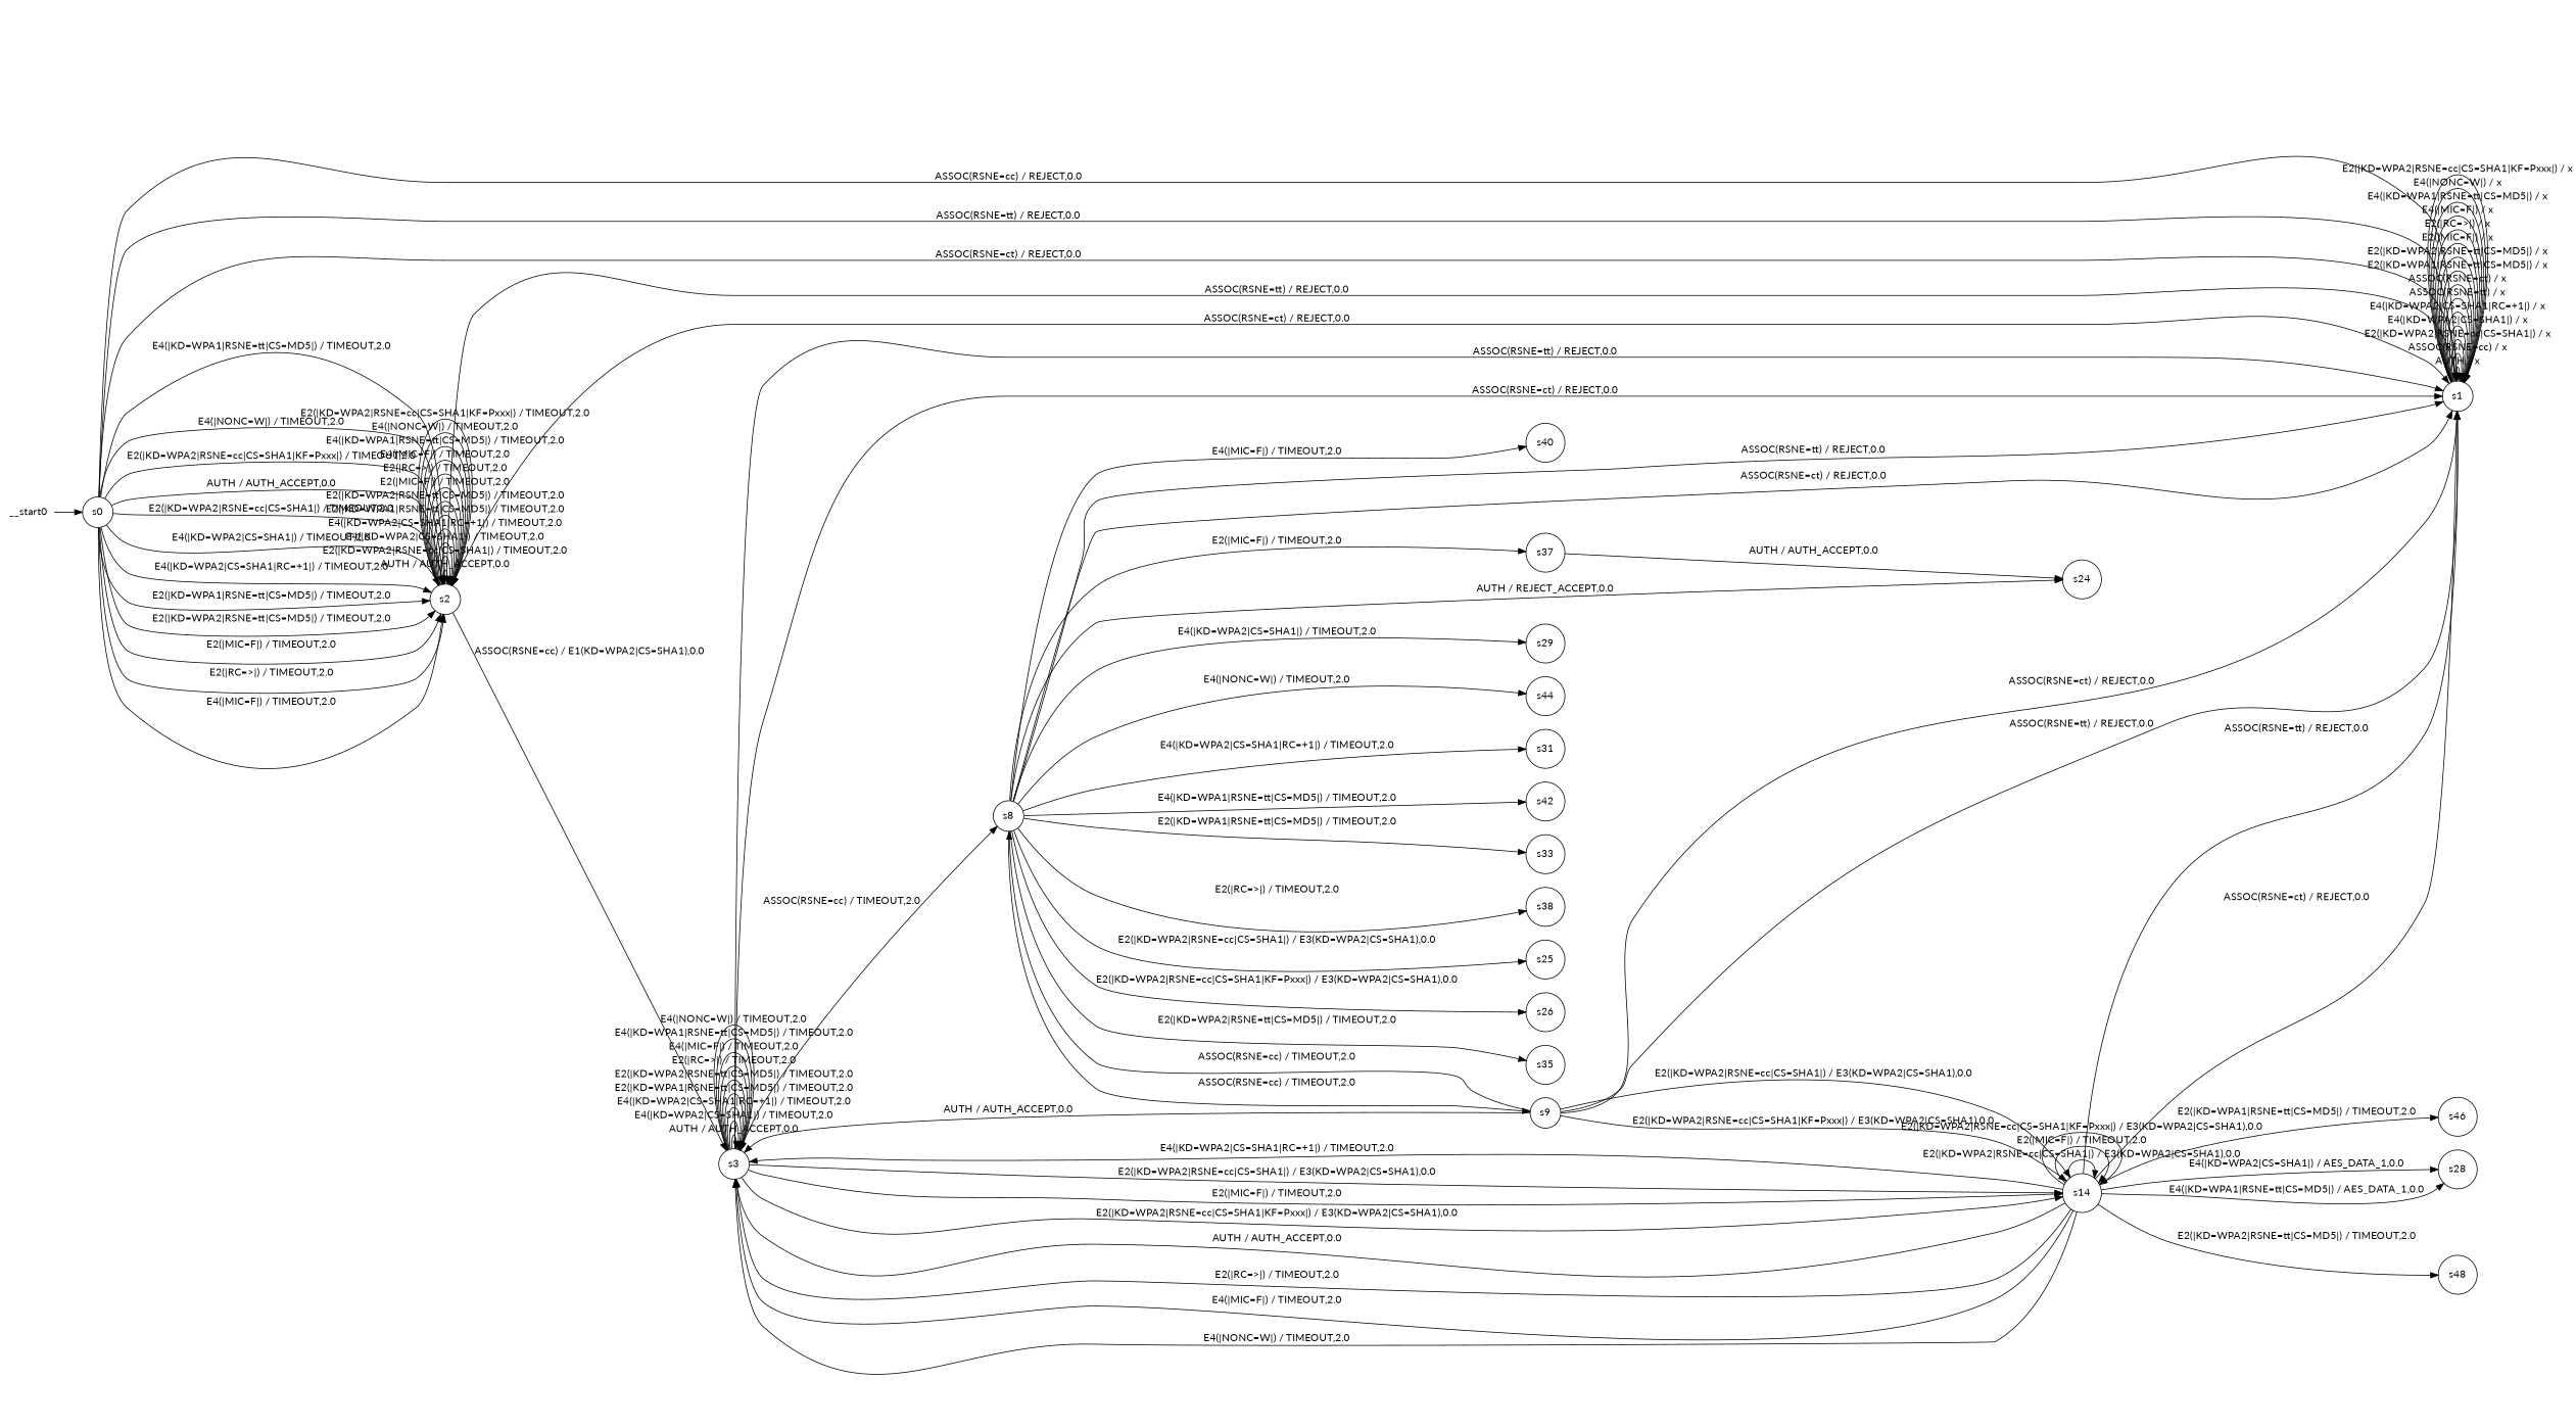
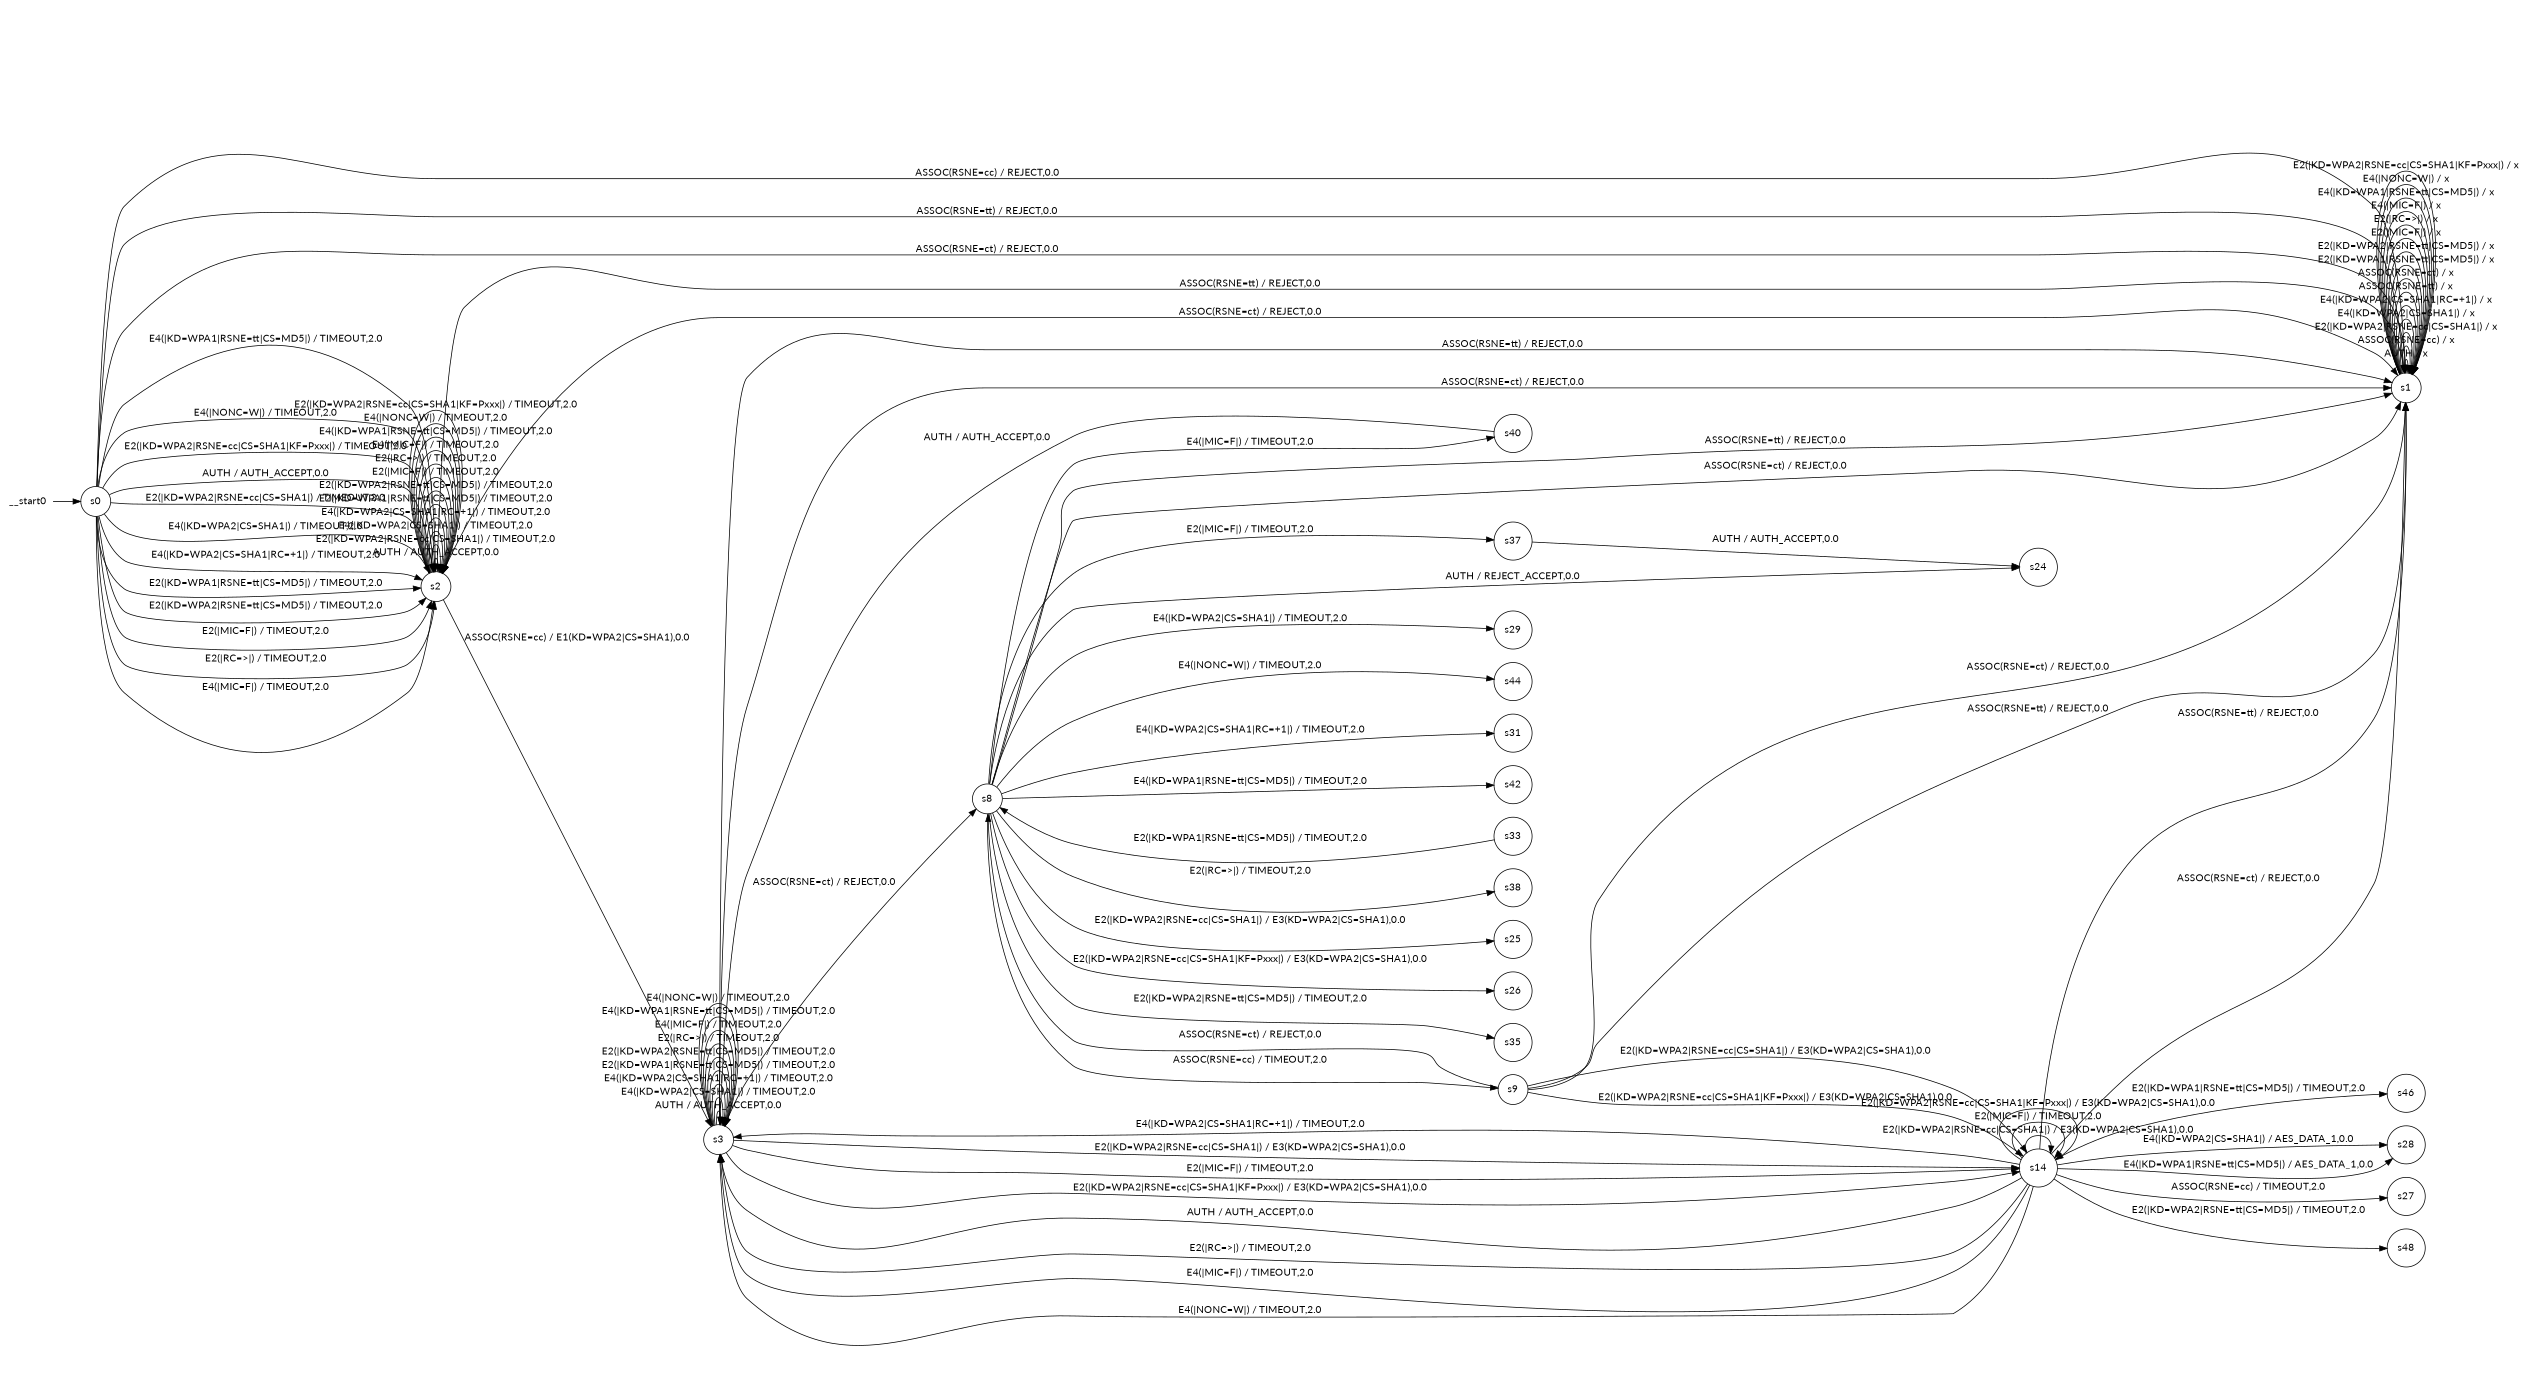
  digraph {
    fontname=Lato
    rankdir=LR
    node [fontname=Lato shape=circle]
    edge [fontname=Lato]
    n1 [label=s0]
    n2 [label=s1]
    n3 [label=s2]
    n4 [label=s3]
    n5 [label=s8]
    n6 [label=s14]
    n7 [label=s35]
    n8 [label=s37]
    n9 [label=s24]
    n10 [label=s9]
    n11 [label=s29]
    n12 [label=s44]
    n13 [label=s31]
    n14 [label=s42]
    n15 [label=s33]
    n16 [label=s40]
    n17 [label=s38]
    n18 [label=s25]
    n19 [label=s26]
    n20 [label=s48]
    n21 [label=s46]
    n22 [label=s28]
+   n23 [label=s27]
    __start0 [height=0 shape=none width=0]
    n1 -> n2 [label="ASSOC(RSNE=cc) / REJECT,0.0"]
    n1 -> n2 [label="ASSOC(RSNE=tt) / REJECT,0.0"]
    n1 -> n2 [label="ASSOC(RSNE=ct) / REJECT,0.0"]
    n1 -> n3 [label="AUTH / AUTH_ACCEPT,0.0"]
    n1 -> n3 [label="E2(|KD=WPA2|RSNE=cc|CS=SHA1|) / TIMEOUT,2.0"]
    n1 -> n3 [label="E4(|KD=WPA2|CS=SHA1|) / TIMEOUT,2.0"]
    n1 -> n3 [label="E4(|KD=WPA2|CS=SHA1|RC=+1|) / TIMEOUT,2.0"]
    n1 -> n3 [label="E2(|KD=WPA1|RSNE=tt|CS=MD5|) / TIMEOUT,2.0"]
    n1 -> n3 [label="E2(|KD=WPA2|RSNE=tt|CS=MD5|) / TIMEOUT,2.0"]
    n1 -> n3 [label="E2(|MIC=F|) / TIMEOUT,2.0"]
    n1 -> n3 [label="E2(|RC=>|) / TIMEOUT,2.0"]
    n1 -> n3 [label="E4(|MIC=F|) / TIMEOUT,2.0"]
    n1 -> n3 [label="E4(|KD=WPA1|RSNE=tt|CS=MD5|) / TIMEOUT,2.0"]
    n1 -> n3 [label="E4(|NONC=W|) / TIMEOUT,2.0"]
    n1 -> n3 [label="E2(|KD=WPA2|RSNE=cc|CS=SHA1|KF=Pxxx|) / TIMEOUT,2.0"]
    n2 -> n2 [label="AUTH / x"]
    n2 -> n2 [label="ASSOC(RSNE=cc) / x"]
    n2 -> n2 [label="E2(|KD=WPA2|RSNE=cc|CS=SHA1|) / x"]
    n2 -> n2 [label="E4(|KD=WPA2|CS=SHA1|) / x"]
    n2 -> n2 [label="E4(|KD=WPA2|CS=SHA1|RC=+1|) / x"]
    n2 -> n2 [label="ASSOC(RSNE=tt) / x"]
    n2 -> n2 [label="ASSOC(RSNE=ct) / x"]
    n2 -> n2 [label="E2(|KD=WPA1|RSNE=tt|CS=MD5|) / x"]
    n2 -> n2 [label="E2(|KD=WPA2|RSNE=tt|CS=MD5|) / x"]
    n2 -> n2 [label="E2(|MIC=F|) / x"]
    n2 -> n2 [label="E2(|RC=>|) / x"]
    n2 -> n2 [label="E4(|MIC=F|) / x"]
    n2 -> n2 [label="E4(|KD=WPA1|RSNE=tt|CS=MD5|) / x"]
    n2 -> n2 [label="E4(|NONC=W|) / x"]
    n2 -> n2 [label="E2(|KD=WPA2|RSNE=cc|CS=SHA1|KF=Pxxx|) / x"]
    n3 -> n2 [label="ASSOC(RSNE=tt) / REJECT,0.0"]
    n3 -> n2 [label="ASSOC(RSNE=ct) / REJECT,0.0"]
    n3 -> n3 [label="AUTH / AUTH_ACCEPT,0.0"]
    n3 -> n3 [label="E2(|KD=WPA2|RSNE=cc|CS=SHA1|) / TIMEOUT,2.0"]
    n3 -> n3 [label="E4(|KD=WPA2|CS=SHA1|) / TIMEOUT,2.0"]
    n3 -> n3 [label="E4(|KD=WPA2|CS=SHA1|RC=+1|) / TIMEOUT,2.0"]
    n3 -> n3 [label="E2(|KD=WPA1|RSNE=tt|CS=MD5|) / TIMEOUT,2.0"]
    n3 -> n3 [label="E2(|KD=WPA2|RSNE=tt|CS=MD5|) / TIMEOUT,2.0"]
    n3 -> n3 [label="E2(|MIC=F|) / TIMEOUT,2.0"]
    n3 -> n3 [label="E2(|RC=>|) / TIMEOUT,2.0"]
    n3 -> n3 [label="E4(|MIC=F|) / TIMEOUT,2.0"]
    n3 -> n3 [label="E4(|KD=WPA1|RSNE=tt|CS=MD5|) / TIMEOUT,2.0"]
    n3 -> n3 [label="E4(|NONC=W|) / TIMEOUT,2.0"]
    n3 -> n3 [label="E2(|KD=WPA2|RSNE=cc|CS=SHA1|KF=Pxxx|) / TIMEOUT,2.0"]
    n3 -> n4 [label="ASSOC(RSNE=cc) / E1(KD=WPA2|CS=SHA1),0.0"]
    n4 -> n2 [label="ASSOC(RSNE=tt) / REJECT,0.0"]
    n4 -> n2 [label="ASSOC(RSNE=ct) / REJECT,0.0"]
    n4 -> n4 [label="AUTH / AUTH_ACCEPT,0.0"]
    n4 -> n4 [label="E4(|KD=WPA2|CS=SHA1|) / TIMEOUT,2.0"]
    n4 -> n4 [label="E4(|KD=WPA2|CS=SHA1|RC=+1|) / TIMEOUT,2.0"]
    n4 -> n4 [label="E2(|KD=WPA1|RSNE=tt|CS=MD5|) / TIMEOUT,2.0"]
    n4 -> n4 [label="E2(|KD=WPA2|RSNE=tt|CS=MD5|) / TIMEOUT,2.0"]
    n4 -> n4 [label="E2(|RC=>|) / TIMEOUT,2.0"]
    n4 -> n4 [label="E4(|MIC=F|) / TIMEOUT,2.0"]
    n4 -> n4 [label="E4(|KD=WPA1|RSNE=tt|CS=MD5|) / TIMEOUT,2.0"]
    n4 -> n4 [label="E4(|NONC=W|) / TIMEOUT,2.0"]
-   n4 -> n5 [label="ASSOC(RSNE=cc) / TIMEOUT,2.0"]
+   n4 -> n5 [label="ASSOC(RSNE=ct) / REJECT,0.0"]
    n4 -> n6 [label="E2(|KD=WPA2|RSNE=cc|CS=SHA1|) / E3(KD=WPA2|CS=SHA1),0.0"]
    n4 -> n6 [label="E2(|MIC=F|) / TIMEOUT,2.0"]
    n4 -> n6 [label="E2(|KD=WPA2|RSNE=cc|CS=SHA1|KF=Pxxx|) / E3(KD=WPA2|CS=SHA1),0.0"]
    n5 -> n2 [label="ASSOC(RSNE=tt) / REJECT,0.0"]
    n5 -> n2 [label="ASSOC(RSNE=ct) / REJECT,0.0"]
    n5 -> n7 [label="E2(|KD=WPA2|RSNE=tt|CS=MD5|) / TIMEOUT,2.0"]
    n5 -> n8 [label="E2(|MIC=F|) / TIMEOUT,2.0"]
    n5 -> n9 [label="AUTH / REJECT_ACCEPT,0.0"]
    n5 -> n10 [label="ASSOC(RSNE=cc) / TIMEOUT,2.0"]
    n5 -> n11 [label="E4(|KD=WPA2|CS=SHA1|) / TIMEOUT,2.0"]
    n5 -> n12 [label="E4(|NONC=W|) / TIMEOUT,2.0"]
    n5 -> n13 [label="E4(|KD=WPA2|CS=SHA1|RC=+1|) / TIMEOUT,2.0"]
    n5 -> n14 [label="E4(|KD=WPA1|RSNE=tt|CS=MD5|) / TIMEOUT,2.0"]
-   n5 -> n15 [label="E2(|KD=WPA1|RSNE=tt|CS=MD5|) / TIMEOUT,2.0"]
+   n15 -> n5 [label="E2(|KD=WPA1|RSNE=tt|CS=MD5|) / TIMEOUT,2.0"]
    n5 -> n16 [label="E4(|MIC=F|) / TIMEOUT,2.0"]
    n5 -> n17 [label="E2(|RC=>|) / TIMEOUT,2.0"]
    n5 -> n18 [label="E2(|KD=WPA2|RSNE=cc|CS=SHA1|) / E3(KD=WPA2|CS=SHA1),0.0"]
    n5 -> n19 [label="E2(|KD=WPA2|RSNE=cc|CS=SHA1|KF=Pxxx|) / E3(KD=WPA2|CS=SHA1),0.0"]
    n6 -> n2 [label="ASSOC(RSNE=tt) / REJECT,0.0"]
    n6 -> n2 [label="ASSOC(RSNE=ct) / REJECT,0.0"]
    n6 -> n4 [label="AUTH / AUTH_ACCEPT,0.0"]
    n6 -> n4 [label="E4(|KD=WPA2|CS=SHA1|RC=+1|) / TIMEOUT,2.0"]
    n6 -> n4 [label="E2(|RC=>|) / TIMEOUT,2.0"]
    n6 -> n4 [label="E4(|MIC=F|) / TIMEOUT,2.0"]
    n6 -> n4 [label="E4(|NONC=W|) / TIMEOUT,2.0"]
    n6 -> n6 [label="E2(|KD=WPA2|RSNE=cc|CS=SHA1|) / E3(KD=WPA2|CS=SHA1),0.0"]
    n6 -> n6 [label="E2(|MIC=F|) / TIMEOUT,2.0"]
    n6 -> n6 [label="E2(|KD=WPA2|RSNE=cc|CS=SHA1|KF=Pxxx|) / E3(KD=WPA2|CS=SHA1),0.0"]
    n6 -> n20 [label="E2(|KD=WPA2|RSNE=tt|CS=MD5|) / TIMEOUT,2.0"]
    n6 -> n21 [label="E2(|KD=WPA1|RSNE=tt|CS=MD5|) / TIMEOUT,2.0"]
    n6 -> n22 [label="E4(|KD=WPA2|CS=SHA1|) / AES_DATA_1,0.0"]
    n6 -> n22 [label="E4(|KD=WPA1|RSNE=tt|CS=MD5|) / AES_DATA_1,0.0"]
+   n6 -> n23 [label="ASSOC(RSNE=cc) / TIMEOUT,2.0"]
    n8 -> n9 [label="AUTH / AUTH_ACCEPT,0.0"]
    n10 -> n2 [label="ASSOC(RSNE=tt) / REJECT,0.0"]
    n10 -> n2 [label="ASSOC(RSNE=ct) / REJECT,0.0"]
-   n10 -> n4 [label="AUTH / AUTH_ACCEPT,0.0"]
-   n10 -> n5 [label="ASSOC(RSNE=cc) / TIMEOUT,2.0"]
+   n16 -> n4 [label="AUTH / AUTH_ACCEPT,0.0"]
+   n10 -> n5 [label="ASSOC(RSNE=ct) / REJECT,0.0"]
    n10 -> n6 [label="E2(|KD=WPA2|RSNE=cc|CS=SHA1|) / E3(KD=WPA2|CS=SHA1),0.0"]
    n10 -> n6 [label="E2(|KD=WPA2|RSNE=cc|CS=SHA1|KF=Pxxx|) / E3(KD=WPA2|CS=SHA1),0.0"]
    __start0 -> n1
  }
